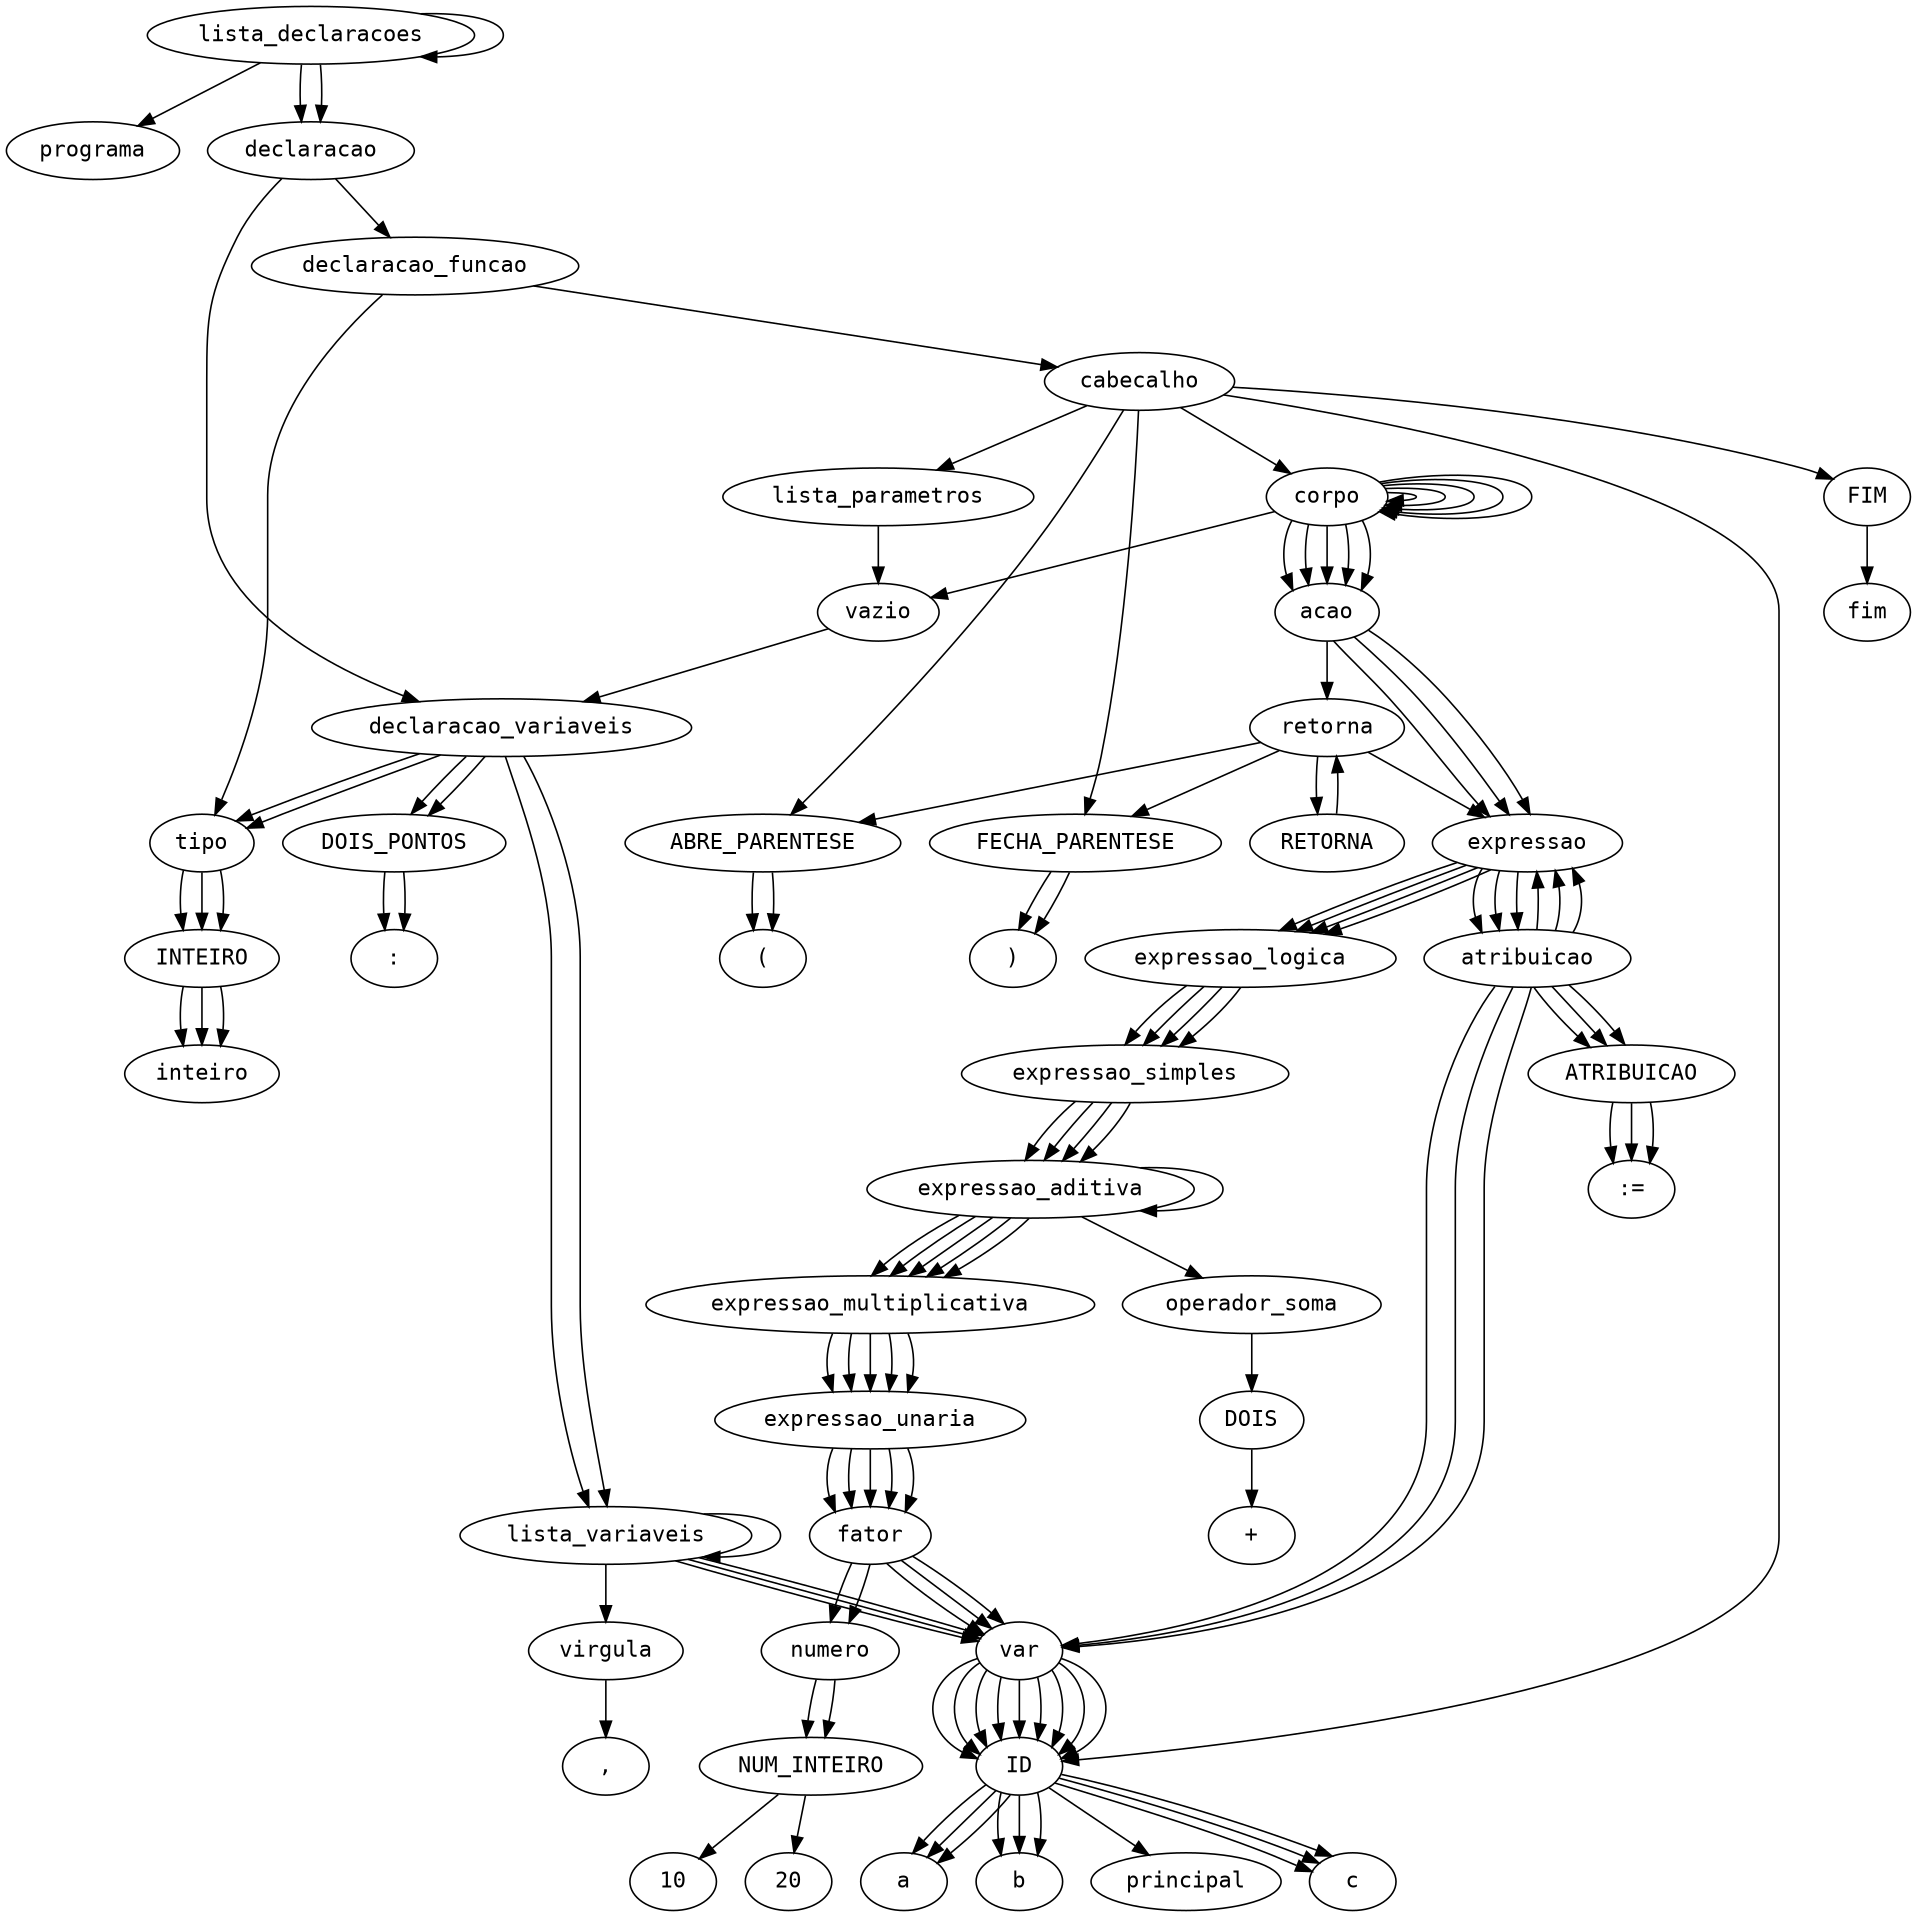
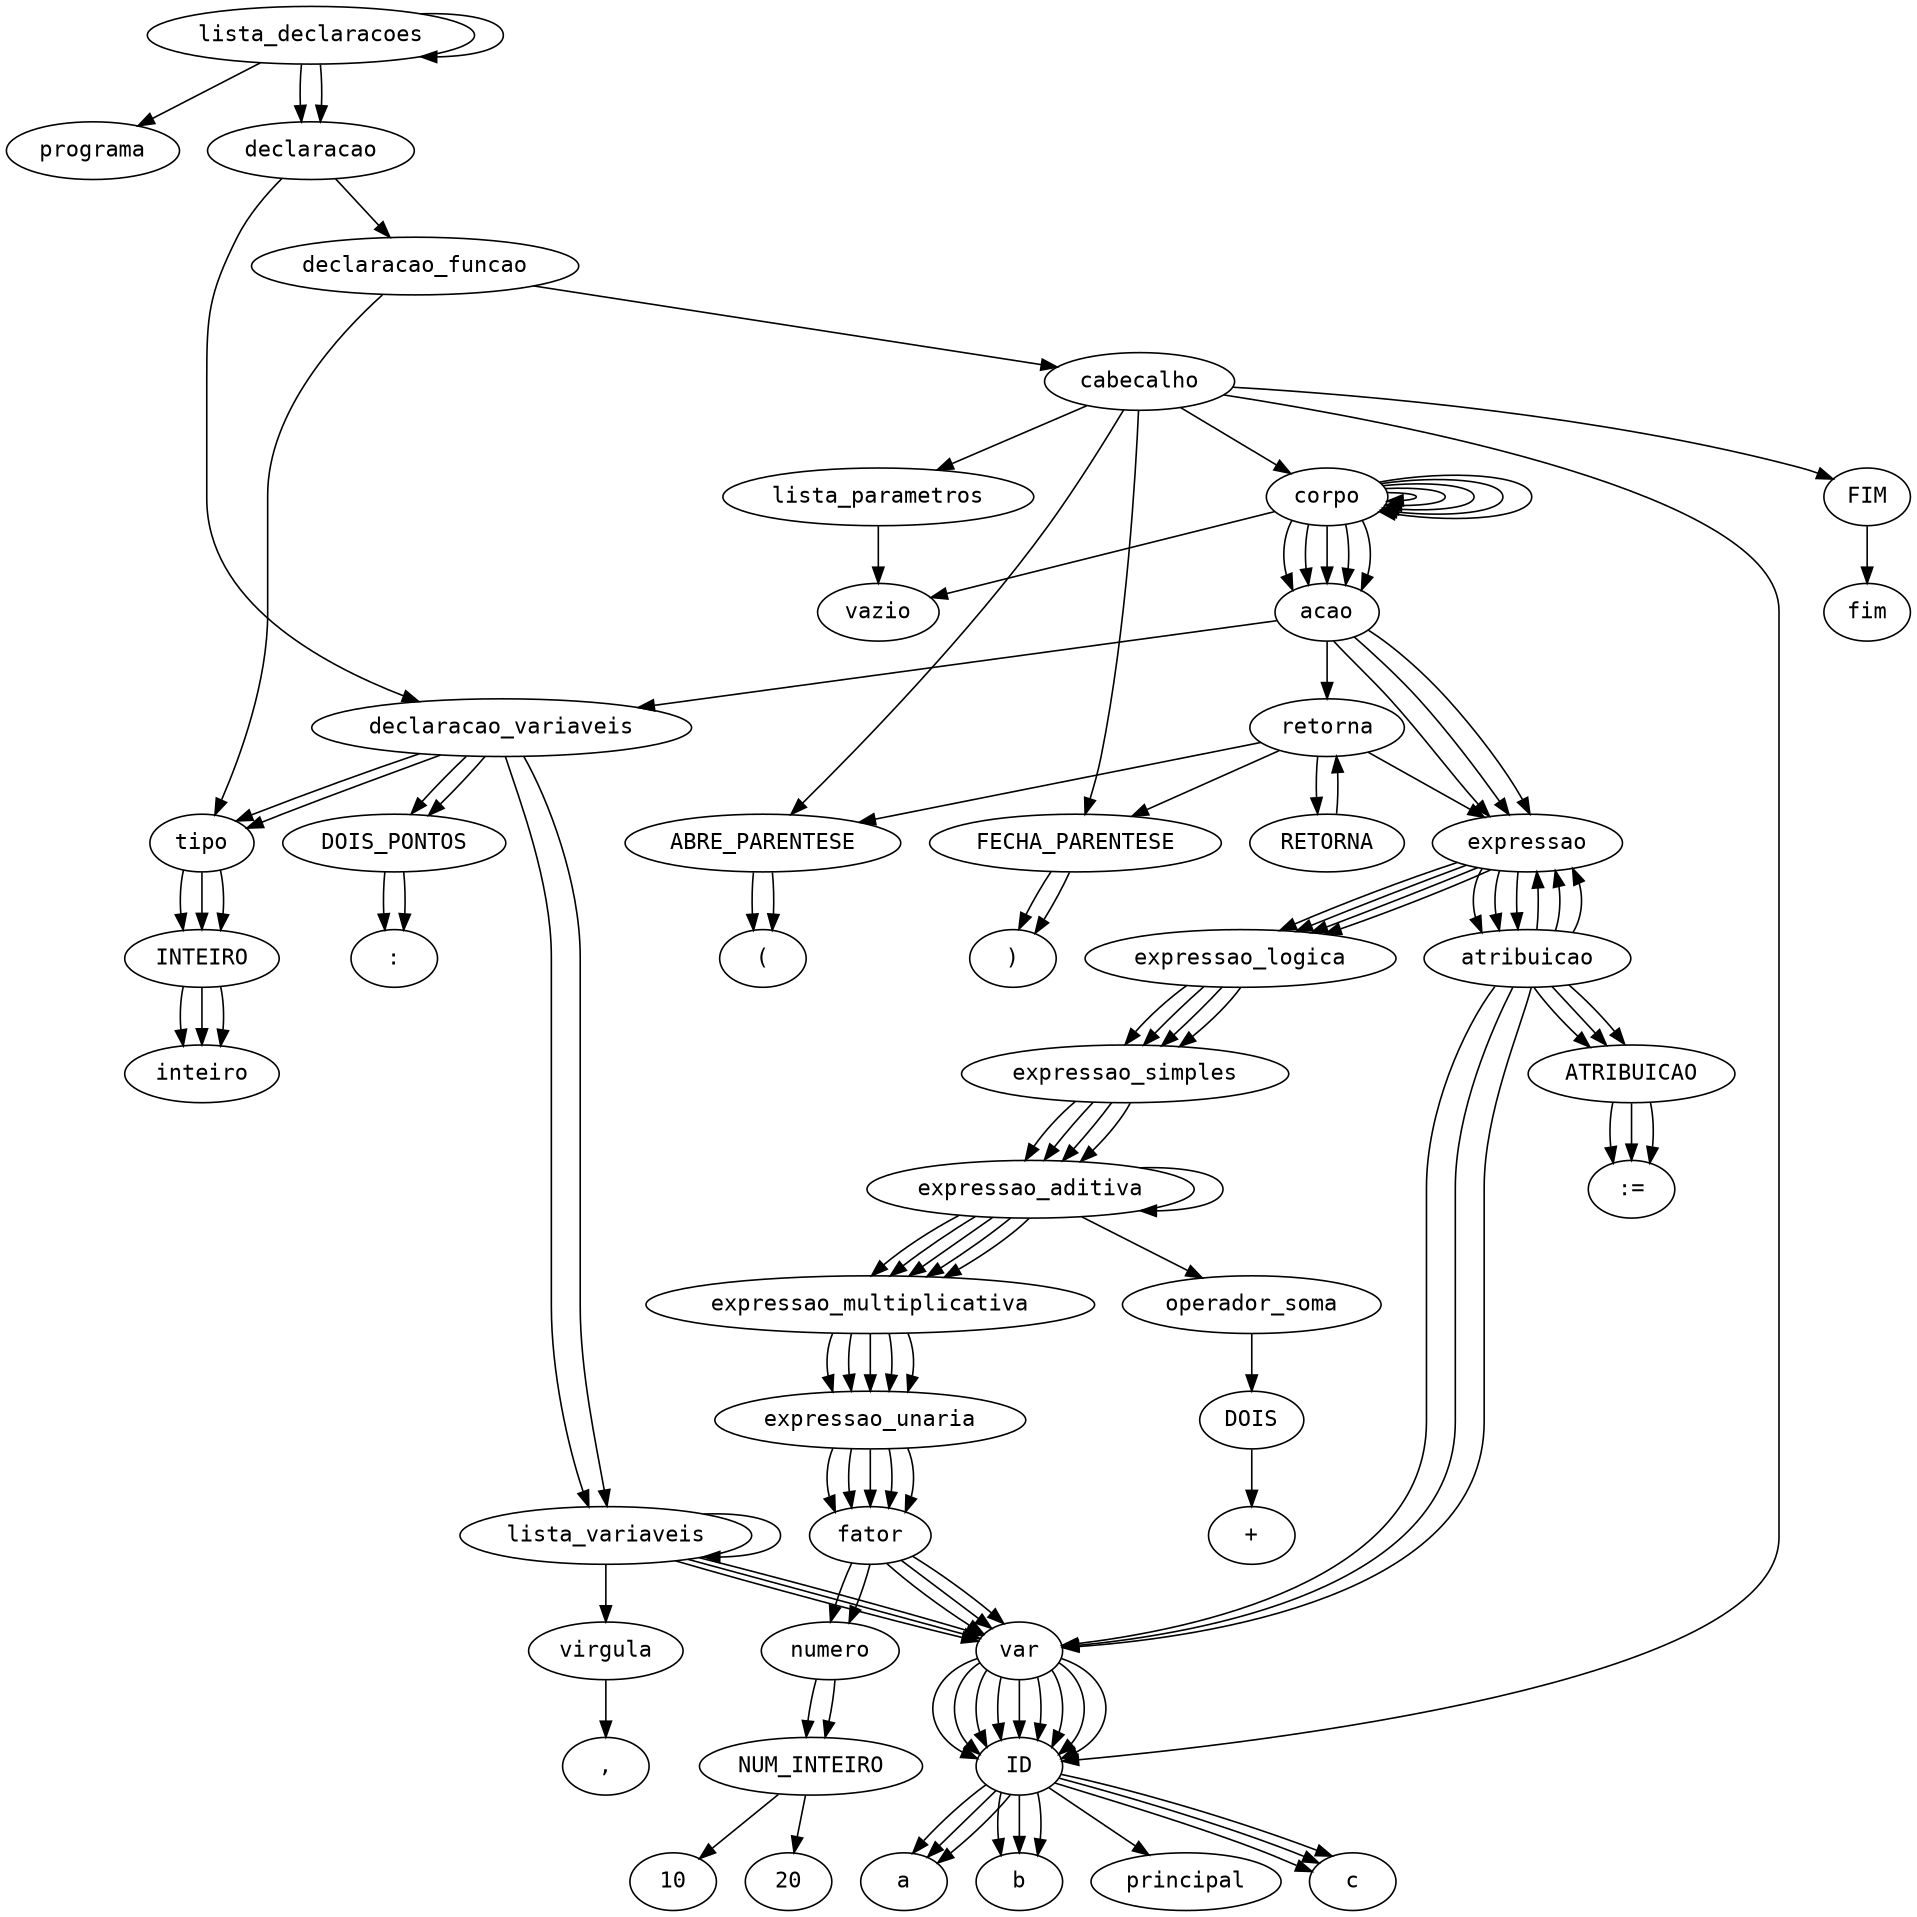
  digraph {
    fontname="DejaVu Sans Mono"
    node [fontname="DejaVu Sans Mono"]
    edge [fontname="DejaVu Sans Mono"]
    lista_declaracoes
    programa
    declaracao
    declaracao_variaveis
    declaracao_funcao
    tipo
    DOIS_PONTOS
    lista_variaveis
    cabecalho
    INTEIRO
    ":"
    var
    virgula
    inteiro
    ID
    ","
    a
    b
    principal
    c
    ABRE_PARENTESE
    lista_parametros
    FECHA_PARENTESE
    corpo
    FIM
    "("
    vazio
    ")"
    acao
    fim
    expressao
    retorna
    atribuicao
    expressao_logica
    RETORNA
    ATRIBUICAO
    expressao_simples
    ":="
    expressao_aditiva
    expressao_multiplicativa
    operador_soma
    expressao_unaria
    n43 [label=DOIS]
    fator
    numero
    NUM_INTEIRO
    10
    20
    "+"
    lista_declaracoes -> lista_declaracoes
    lista_declaracoes -> programa
    lista_declaracoes -> declaracao
    lista_declaracoes -> declaracao
    declaracao -> declaracao_variaveis
    declaracao -> declaracao_funcao
    declaracao_variaveis -> tipo
    declaracao_variaveis -> tipo
    declaracao_variaveis -> DOIS_PONTOS
    declaracao_variaveis -> DOIS_PONTOS
    declaracao_variaveis -> lista_variaveis
    declaracao_variaveis -> lista_variaveis
    declaracao_funcao -> tipo
    declaracao_funcao -> cabecalho
    tipo -> INTEIRO
    tipo -> INTEIRO
    tipo -> INTEIRO
    DOIS_PONTOS -> ":"
    DOIS_PONTOS -> ":"
    lista_variaveis -> lista_variaveis
    lista_variaveis -> var
    lista_variaveis -> var
    lista_variaveis -> var
    lista_variaveis -> virgula
    cabecalho -> ID
    cabecalho -> ABRE_PARENTESE
    cabecalho -> lista_parametros
    cabecalho -> FECHA_PARENTESE
    cabecalho -> corpo
    cabecalho -> FIM
    INTEIRO -> inteiro
    INTEIRO -> inteiro
    INTEIRO -> inteiro
    var -> ID
    var -> ID
    var -> ID
    var -> ID
    var -> ID
    var -> ID
    var -> ID
    var -> ID
    var -> ID
    virgula -> ","
    ID -> a
    ID -> a
    ID -> a
    ID -> b
    ID -> b
    ID -> b
    ID -> principal
    ID -> c
    ID -> c
    ID -> c
    ABRE_PARENTESE -> "("
    ABRE_PARENTESE -> "("
    lista_parametros -> vazio
    FECHA_PARENTESE -> ")"
    FECHA_PARENTESE -> ")"
    corpo -> corpo
    corpo -> corpo
    corpo -> corpo
    corpo -> corpo
    corpo -> corpo
    corpo -> vazio
    corpo -> acao
    corpo -> acao
    corpo -> acao
    corpo -> acao
    corpo -> acao
    FIM -> fim
-   vazio -> declaracao_variaveis
+   acao -> declaracao_variaveis
    acao -> expressao
    acao -> expressao
    acao -> expressao
    acao -> retorna
    expressao -> atribuicao
    expressao -> atribuicao
    expressao -> atribuicao
    expressao -> expressao_logica
    expressao -> expressao_logica
    expressao -> expressao_logica
    expressao -> expressao_logica
    retorna -> ABRE_PARENTESE
    retorna -> FECHA_PARENTESE
    retorna -> expressao
    retorna -> RETORNA
    atribuicao -> var
    atribuicao -> var
    atribuicao -> var
    atribuicao -> expressao
    atribuicao -> expressao
    atribuicao -> expressao
    atribuicao -> ATRIBUICAO
    atribuicao -> ATRIBUICAO
    atribuicao -> ATRIBUICAO
    expressao_logica -> expressao_simples
    expressao_logica -> expressao_simples
    expressao_logica -> expressao_simples
    expressao_logica -> expressao_simples
    RETORNA -> retorna
    ATRIBUICAO -> ":="
    ATRIBUICAO -> ":="
    ATRIBUICAO -> ":="
    expressao_simples -> expressao_aditiva
    expressao_simples -> expressao_aditiva
    expressao_simples -> expressao_aditiva
    expressao_simples -> expressao_aditiva
    expressao_aditiva -> expressao_aditiva
    expressao_aditiva -> expressao_multiplicativa
    expressao_aditiva -> expressao_multiplicativa
    expressao_aditiva -> expressao_multiplicativa
    expressao_aditiva -> expressao_multiplicativa
    expressao_aditiva -> expressao_multiplicativa
    expressao_aditiva -> operador_soma
    expressao_multiplicativa -> expressao_unaria
    expressao_multiplicativa -> expressao_unaria
    expressao_multiplicativa -> expressao_unaria
    expressao_multiplicativa -> expressao_unaria
    expressao_multiplicativa -> expressao_unaria
    operador_soma -> n43
    expressao_unaria -> fator
    expressao_unaria -> fator
    expressao_unaria -> fator
    expressao_unaria -> fator
    expressao_unaria -> fator
    n43 -> "+"
    fator -> var
    fator -> var
    fator -> var
    fator -> numero
    fator -> numero
    numero -> NUM_INTEIRO
    numero -> NUM_INTEIRO
    NUM_INTEIRO -> 10
    NUM_INTEIRO -> 20
  }
